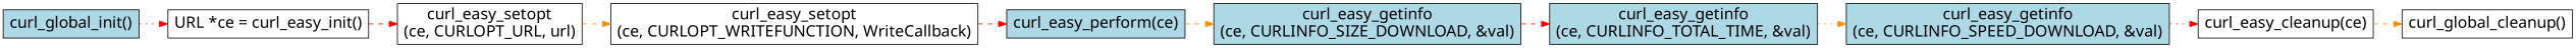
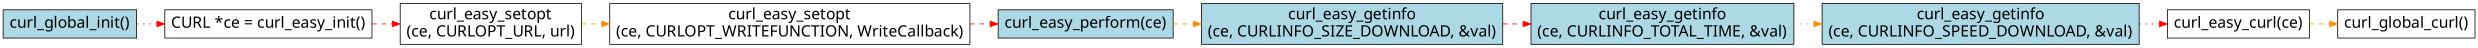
  digraph {
    rankdir=LR
    node [fillcolor=lightblue fontname="Microsoft YaHei" fontsize=20 shape=record style=filled]
    edge [color=red style=dashed]
    n1 [label="curl_global_init()"]
-   n2 [fillcolor=white label="URL *ce = curl_easy_init()"]
+   n2 [fillcolor=white label="CURL *ce = curl_easy_init()"]
    n3 [fillcolor=white label="{curl_easy_setopt\n(ce, CURLOPT_URL, url)}"]
    n4 [fillcolor=white label="{curl_easy_setopt\n(ce, CURLOPT_WRITEFUNCTION, WriteCallback)}"]
    n5 [label="curl_easy_perform(ce)"]
    n6 [label="{curl_easy_getinfo\n(ce, CURLINFO_SIZE_DOWNLOAD, &val)}"]
    n7 [label="{curl_easy_getinfo\n(ce, CURLINFO_TOTAL_TIME, &val)}"]
    n8 [label="{curl_easy_getinfo\n(ce, CURLINFO_SPEED_DOWNLOAD, &val)}"]
-   n9 [fillcolor=white label="curl_easy_cleanup(ce)"]
-   n10 [fillcolor=white label="curl_global_cleanup()"]
+   n9 [fillcolor=white label="curl_easy_curl(ce)"]
+   n10 [fillcolor=white label="curl_global_curl()"]
    n1 -> n2 [style=dotted]
    n2 -> n3
    n3 -> n4 [color=darkorange]
    n4 -> n5
    n5 -> n6 [color=darkorange]
    n6 -> n7
    n7 -> n8 [color=darkorange style=dotted]
    n8 -> n9 [style=dotted]
    n9 -> n10 [color=darkorange]
  }
